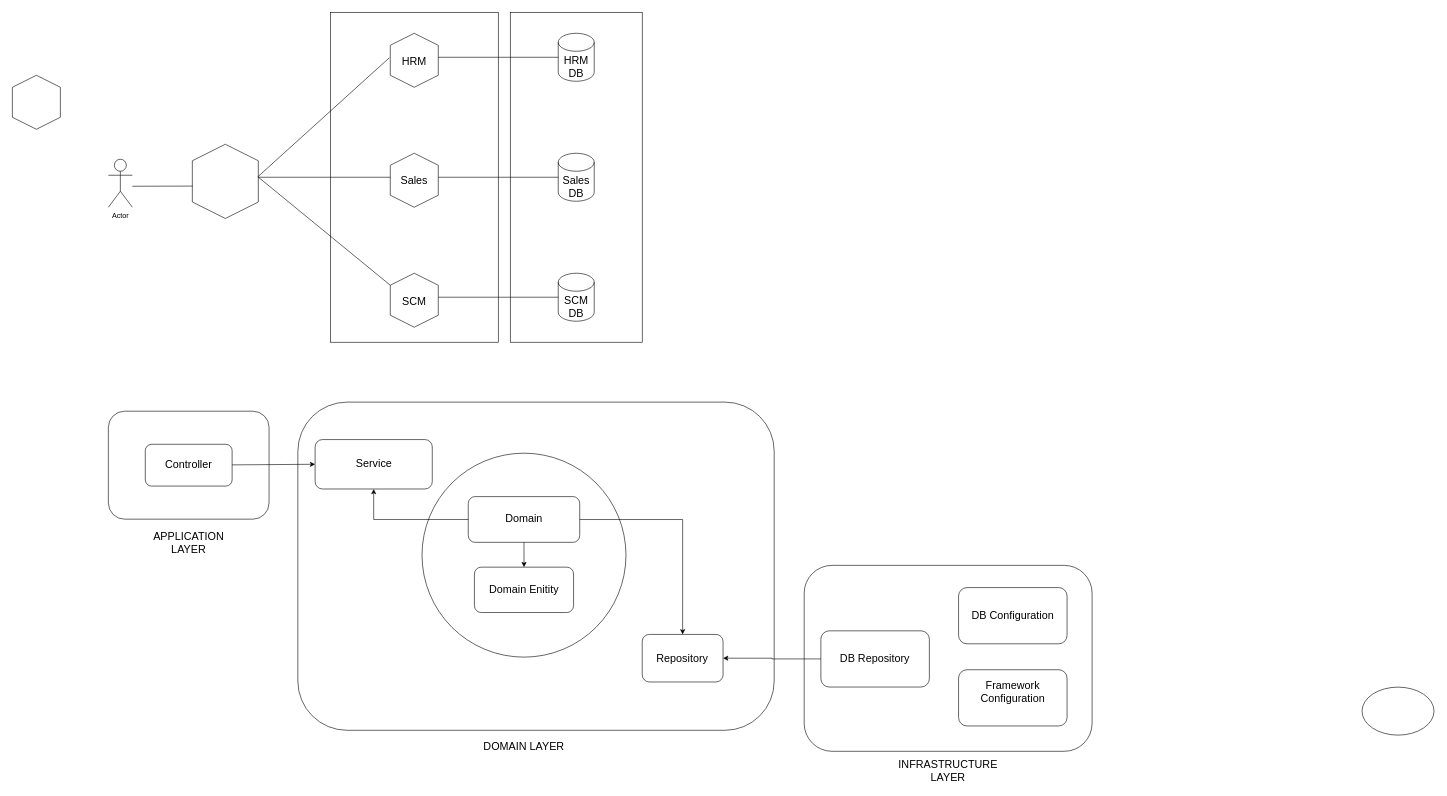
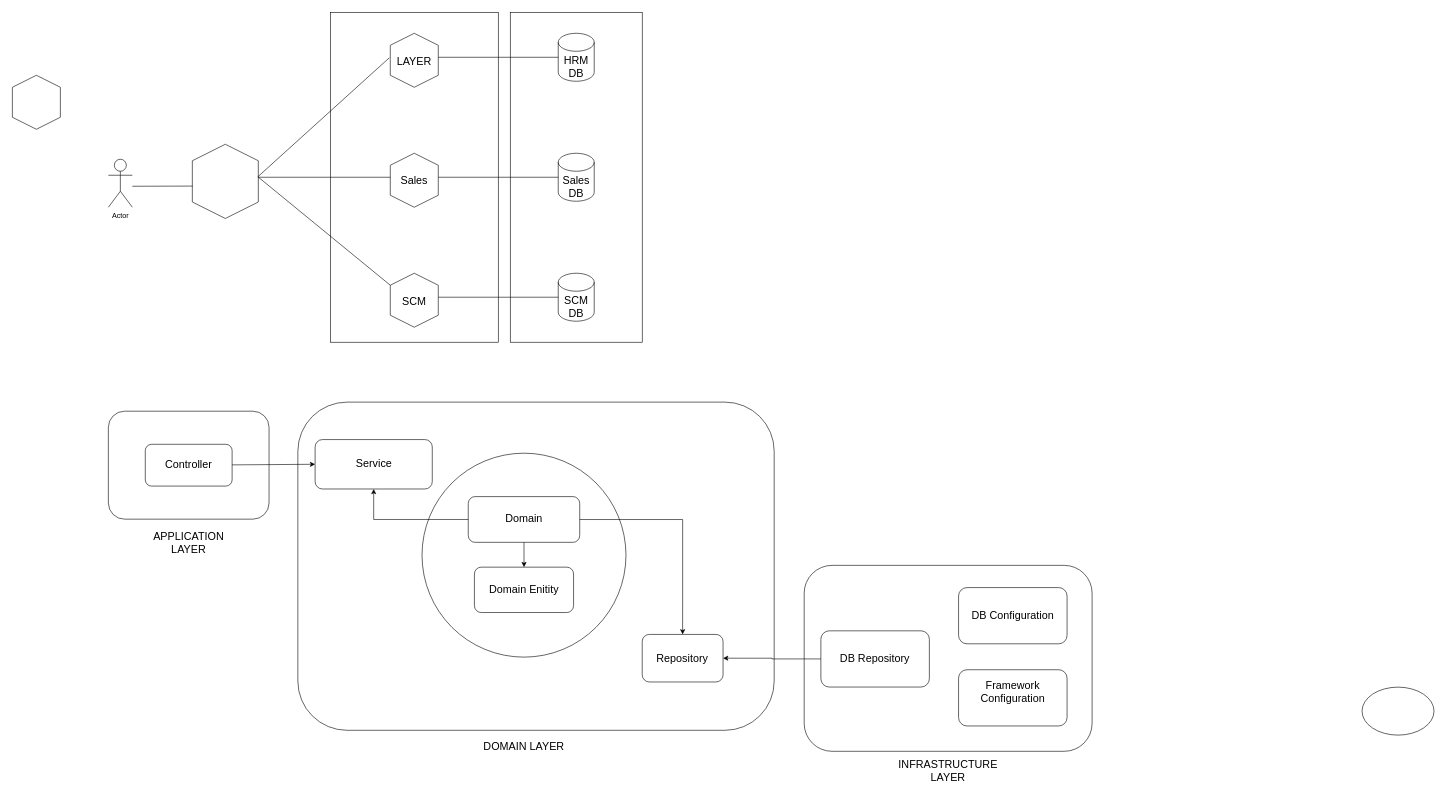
  <mxCell id="0" />
  <mxCell id="1" parent="0" />
  <mxCell id="2" value="" style="rounded=0;whiteSpace=wrap;html=1;" parent="1" vertex="1"><mxGeometry x="850" y="20" width="220" height="550" as="geometry" /></mxCell>
  <mxCell id="3" value="" style="rounded=0;whiteSpace=wrap;html=1;" parent="1" vertex="1"><mxGeometry x="550" y="20" width="280" height="550" as="geometry" /></mxCell>
  <mxCell id="4" value="" style="shape=cylinder3;whiteSpace=wrap;html=1;boundedLbl=1;backgroundOutline=1;size=15;" parent="1" vertex="1"><mxGeometry x="930" y="55" width="60" height="80" as="geometry" /></mxCell>
  <mxCell id="5" value="" style="shape=cylinder3;whiteSpace=wrap;html=1;boundedLbl=1;backgroundOutline=1;size=15;" parent="1" vertex="1"><mxGeometry x="930" y="255" width="60" height="80" as="geometry" /></mxCell>
  <mxCell id="6" value="" style="shape=cylinder3;whiteSpace=wrap;html=1;boundedLbl=1;backgroundOutline=1;size=15;" parent="1" vertex="1"><mxGeometry x="930" y="455" width="60" height="80" as="geometry" /></mxCell>
  <mxCell id="7" value="Actor" style="shape=umlActor;verticalLabelPosition=bottom;verticalAlign=top;html=1;" parent="1" vertex="1"><mxGeometry x="180" y="265" width="40" height="80" as="geometry" /></mxCell>
  <mxCell id="8" value="" style="verticalLabelPosition=bottom;verticalAlign=top;html=1;shape=mxgraph.basic.polygon;polyCoords=[[0,0.3],[0.5,0.1],[1,0.3],[1,0.8],[0.5,1],[0.5,1],[0,0.8],[0,0.3]];polyline=1;fillColor=none;" parent="1" vertex="1"><mxGeometry x="320" y="226.25" width="110" height="137.5" as="geometry" /></mxCell>
  <mxCell id="9" value="" style="verticalLabelPosition=bottom;verticalAlign=top;html=1;shape=mxgraph.basic.polygon;polyCoords=[[0,0.3],[0.5,0.1],[1,0.3],[1,0.8],[0.5,1],[0.5,1],[0,0.8],[0,0.3]];polyline=1;fillColor=none;" parent="1" vertex="1"><mxGeometry x="20" y="115" width="80" height="100" as="geometry" /></mxCell>
  <mxCell id="10" value="" style="verticalLabelPosition=bottom;verticalAlign=top;html=1;shape=mxgraph.basic.polygon;polyCoords=[[0,0.3],[0.5,0.1],[1,0.3],[1,0.8],[0.5,1],[0.5,1],[0,0.8],[0,0.3]];polyline=1;fillColor=none;" parent="1" vertex="1"><mxGeometry x="650" y="45" width="80" height="100" as="geometry" /></mxCell>
  <mxCell id="11" value="" style="verticalLabelPosition=bottom;verticalAlign=top;html=1;shape=mxgraph.basic.polygon;polyCoords=[[0,0.3],[0.5,0.1],[1,0.3],[1,0.8],[0.5,1],[0.5,1],[0,0.8],[0,0.3]];polyline=1;fillColor=none;" parent="1" vertex="1"><mxGeometry x="650" y="245" width="80" height="100" as="geometry" /></mxCell>
  <mxCell id="12" value="" style="verticalLabelPosition=bottom;verticalAlign=top;html=1;shape=mxgraph.basic.polygon;polyCoords=[[0,0.3],[0.5,0.1],[1,0.3],[1,0.8],[0.5,1],[0.5,1],[0,0.8],[0,0.3]];polyline=1;fillColor=none;" parent="1" vertex="1"><mxGeometry x="650" y="445" width="80" height="100" as="geometry" /></mxCell>
  <mxCell id="13" value="" style="endArrow=none;html=1;rounded=0;entryX=0.004;entryY=0.607;entryDx=0;entryDy=0;entryPerimeter=0;" parent="1" target="8" edge="1"><mxGeometry relative="1" as="geometry"><mxPoint x="220" y="310" as="sourcePoint" /><mxPoint x="350" y="295" as="targetPoint" /></mxGeometry></mxCell>
  <mxCell id="14" value="" style="endArrow=none;html=1;rounded=0;" parent="1" source="8" target="11" edge="1"><mxGeometry relative="1" as="geometry"><mxPoint x="450" y="365" as="sourcePoint" /><mxPoint x="350" y="295" as="targetPoint" /></mxGeometry></mxCell>
  <mxCell id="15" value="" style="endArrow=none;html=1;rounded=0;exitX=0.993;exitY=0.494;exitDx=0;exitDy=0;exitPerimeter=0;entryX=-0.021;entryY=0.509;entryDx=0;entryDy=0;entryPerimeter=0;" parent="1" source="8" target="10" edge="1"><mxGeometry relative="1" as="geometry"><mxPoint x="450" y="365" as="sourcePoint" /><mxPoint x="350" y="295" as="targetPoint" /></mxGeometry></mxCell>
  <mxCell id="16" value="" style="endArrow=none;html=1;rounded=0;exitX=0.993;exitY=0.494;exitDx=0;exitDy=0;exitPerimeter=0;" parent="1" source="8" edge="1"><mxGeometry relative="1" as="geometry"><mxPoint x="429.44" y="294.4" as="sourcePoint" /><mxPoint x="650" y="475" as="targetPoint" /></mxGeometry></mxCell>
  <mxCell id="17" value="" style="endArrow=none;html=1;rounded=0;exitX=0;exitY=0.5;exitDx=0;exitDy=0;exitPerimeter=0;" parent="1" source="5" edge="1"><mxGeometry relative="1" as="geometry"><mxPoint x="450" y="365" as="sourcePoint" /><mxPoint x="730" y="295" as="targetPoint" /></mxGeometry></mxCell>
  <mxCell id="18" value="" style="endArrow=none;html=1;rounded=0;exitX=0;exitY=0.5;exitDx=0;exitDy=0;exitPerimeter=0;" parent="1" source="4" target="10" edge="1"><mxGeometry relative="1" as="geometry"><mxPoint x="450" y="365" as="sourcePoint" /><mxPoint x="350" y="295" as="targetPoint" /></mxGeometry></mxCell>
  <mxCell id="19" value="" style="endArrow=none;html=1;rounded=0;exitX=0;exitY=0.5;exitDx=0;exitDy=0;exitPerimeter=0;" parent="1" source="6" edge="1"><mxGeometry relative="1" as="geometry"><mxPoint x="450" y="365" as="sourcePoint" /><mxPoint x="730" y="495" as="targetPoint" /></mxGeometry></mxCell>
  <mxCell id="20" value="" style="group" parent="1" vertex="1" connectable="0"><mxGeometry x="160" y="645" width="1660" height="660" as="geometry" /></mxCell>
  <mxCell id="21" value="" style="rounded=1;whiteSpace=wrap;html=1;" parent="20" vertex="1"><mxGeometry x="20" y="40" width="267.91" height="180" as="geometry" /></mxCell>
  <mxCell id="22" value="" style="rounded=1;whiteSpace=wrap;html=1;" parent="20" vertex="1"><mxGeometry x="335.9" y="24.87" width="794.1" height="547.11" as="geometry" /></mxCell>
  <mxCell id="23" value="" style="rounded=1;whiteSpace=wrap;html=1;" parent="20" vertex="1"><mxGeometry x="81.57" y="95.19" width="144.76" height="69.62" as="geometry" /></mxCell>
  <mxCell id="24" value="" style="rounded=1;whiteSpace=wrap;html=1;" parent="20" vertex="1"><mxGeometry x="364.69" y="87.31" width="195.31" height="82.37" as="geometry" /></mxCell>
  <mxCell id="25" style="edgeStyle=none;rounded=0;orthogonalLoop=1;jettySize=auto;html=1;entryX=0;entryY=0.5;entryDx=0;entryDy=0;" parent="20" source="23" target="24" edge="1"><mxGeometry relative="1" as="geometry" /></mxCell>
  <mxCell id="26" value="" style="rounded=1;whiteSpace=wrap;html=1;" parent="20" vertex="1"><mxGeometry x="910" y="412.14" width="134.76" height="79.28" as="geometry" /></mxCell>
  <mxCell id="27" value="" style="ellipse;whiteSpace=wrap;html=1;aspect=fixed;" parent="20" vertex="1"><mxGeometry x="542.91" y="110" width="340" height="340" as="geometry" /></mxCell>
  <mxCell id="28" value="" style="rounded=1;whiteSpace=wrap;html=1;" parent="20" vertex="1"><mxGeometry x="620" y="182.37" width="185.82" height="76.25" as="geometry" /></mxCell>
  <mxCell id="29" value="" style="rounded=1;whiteSpace=wrap;html=1;" parent="20" vertex="1"><mxGeometry x="630.26" y="300" width="165.29" height="75.62" as="geometry" /></mxCell>
  <mxCell id="30" style="edgeStyle=orthogonalEdgeStyle;rounded=0;orthogonalLoop=1;jettySize=auto;html=1;entryX=0.5;entryY=1;entryDx=0;entryDy=0;exitX=0;exitY=0.5;exitDx=0;exitDy=0;" parent="20" source="28" target="24" edge="1"><mxGeometry relative="1" as="geometry" /></mxCell>
  <mxCell id="31" style="edgeStyle=orthogonalEdgeStyle;rounded=0;orthogonalLoop=1;jettySize=auto;html=1;entryX=0.5;entryY=0;entryDx=0;entryDy=0;" parent="20" source="28" target="26" edge="1"><mxGeometry relative="1" as="geometry" /></mxCell>
  <mxCell id="32" style="edgeStyle=orthogonalEdgeStyle;rounded=0;orthogonalLoop=1;jettySize=auto;html=1;exitX=0.5;exitY=1;exitDx=0;exitDy=0;" parent="20" source="28" target="29" edge="1"><mxGeometry relative="1" as="geometry" /></mxCell>
  <mxCell id="33" value="APPLICATION&lt;br&gt;LAYER" style="text;html=1;strokeColor=none;fillColor=none;align=center;verticalAlign=middle;whiteSpace=wrap;rounded=0;strokeWidth=1;fontSize=18;" parent="20" vertex="1"><mxGeometry x="73.96" y="240" width="160" height="40" as="geometry" /></mxCell>
  <mxCell id="34" value="Controller" style="text;html=1;strokeColor=none;fillColor=none;align=center;verticalAlign=middle;whiteSpace=wrap;rounded=0;strokeWidth=1;fontSize=18;" parent="20" vertex="1"><mxGeometry x="100.94" y="107.41" width="106.05" height="45.19" as="geometry" /></mxCell>
  <mxCell id="35" value="Service" style="text;html=1;strokeColor=none;fillColor=none;align=center;verticalAlign=middle;whiteSpace=wrap;rounded=0;strokeWidth=1;fontSize=18;" parent="20" vertex="1"><mxGeometry x="410" y="105.9" width="106.05" height="45.19" as="geometry" /></mxCell>
  <mxCell id="36" value="Domain" style="text;html=1;strokeColor=none;fillColor=none;align=center;verticalAlign=middle;whiteSpace=wrap;rounded=0;strokeWidth=1;fontSize=18;" parent="20" vertex="1"><mxGeometry x="659.88" y="197.9" width="106.05" height="45.19" as="geometry" /></mxCell>
  <mxCell id="37" value="Domain Enitity" style="text;html=1;strokeColor=none;fillColor=none;align=center;verticalAlign=middle;whiteSpace=wrap;rounded=0;strokeWidth=1;fontSize=18;" parent="20" vertex="1"><mxGeometry x="652.85" y="312.21" width="120.12" height="51.19" as="geometry" /></mxCell>
  <mxCell id="38" value="Repository" style="text;html=1;strokeColor=none;fillColor=none;align=center;verticalAlign=middle;whiteSpace=wrap;rounded=0;strokeWidth=1;fontSize=18;" parent="20" vertex="1"><mxGeometry x="917.32" y="426.18" width="120.12" height="51.19" as="geometry" /></mxCell>
  <mxCell id="39" value="DOMAIN LAYER" style="text;html=1;strokeColor=none;fillColor=none;align=center;verticalAlign=middle;whiteSpace=wrap;rounded=0;strokeWidth=1;fontSize=18;" parent="20" vertex="1"><mxGeometry x="632.91" y="580" width="160" height="40" as="geometry" /></mxCell>
  <mxCell id="40" value="" style="group" parent="20" vertex="1" connectable="0"><mxGeometry x="1180" y="298" width="480" height="310" as="geometry" /></mxCell>
  <mxCell id="41" value="" style="rounded=1;whiteSpace=wrap;html=1;" parent="40" vertex="1"><mxGeometry y="-1" width="480.0" height="310" as="geometry" /></mxCell>
  <mxCell id="42" value="" style="rounded=1;whiteSpace=wrap;html=1;" parent="40" vertex="1"><mxGeometry x="257.391" y="36.047" width="180.87" height="93.721" as="geometry" /></mxCell>
  <mxCell id="43" value="" style="rounded=1;whiteSpace=wrap;html=1;" parent="40" vertex="1"><mxGeometry x="27.826" y="108.14" width="180.87" height="93.721" as="geometry" /></mxCell>
  <mxCell id="44" value="" style="rounded=1;whiteSpace=wrap;html=1;" parent="40" vertex="1"><mxGeometry x="257.391" y="173.023" width="180.87" height="93.721" as="geometry" /></mxCell>
  <mxCell id="45" value="DB Repository" style="text;html=1;strokeColor=none;fillColor=none;align=center;verticalAlign=middle;whiteSpace=wrap;rounded=0;strokeWidth=1;fontSize=18;" parent="40" vertex="1"><mxGeometry x="58.2" y="128.4" width="120.12" height="51.19" as="geometry" /></mxCell>
  <mxCell id="46" value="DB Configuration" style="text;html=1;strokeColor=none;fillColor=none;align=center;verticalAlign=middle;whiteSpace=wrap;rounded=0;strokeWidth=1;fontSize=18;" parent="40" vertex="1"><mxGeometry x="276.71" y="57.31" width="142.23" height="51.19" as="geometry" /></mxCell>
  <mxCell id="47" value="Framework Configuration" style="text;html=1;strokeColor=none;fillColor=none;align=center;verticalAlign=middle;whiteSpace=wrap;rounded=0;strokeWidth=1;fontSize=18;" parent="40" vertex="1"><mxGeometry x="276.71" y="184.29" width="142.23" height="51.19" as="geometry" /></mxCell>
  <mxCell id="48" value="INFRASTRUCTURE&lt;br&gt;LAYER" style="text;html=1;strokeColor=none;fillColor=none;align=center;verticalAlign=middle;whiteSpace=wrap;rounded=0;strokeWidth=1;fontSize=18;" parent="20" vertex="1"><mxGeometry x="1340" y="620" width="160" height="40" as="geometry" /></mxCell>
  <mxCell id="49" style="edgeStyle=orthogonalEdgeStyle;rounded=0;orthogonalLoop=1;jettySize=auto;html=1;entryX=1;entryY=0.5;entryDx=0;entryDy=0;exitX=0;exitY=0.5;exitDx=0;exitDy=0;" parent="20" source="43" target="26" edge="1"><mxGeometry relative="1" as="geometry" /></mxCell>
- <mxCell id="50" value="HRM" style="text;html=1;strokeColor=none;fillColor=none;align=center;verticalAlign=middle;whiteSpace=wrap;rounded=0;strokeWidth=1;fontSize=18;" parent="1" vertex="1"><mxGeometry x="657" y="79" width="66" height="45.19" as="geometry" /></mxCell>
+ <mxCell id="50" value="LAYER" style="text;html=1;strokeColor=none;fillColor=none;align=center;verticalAlign=middle;whiteSpace=wrap;rounded=0;strokeWidth=1;fontSize=18;" parent="1" vertex="1"><mxGeometry x="657" y="79" width="66" height="45.19" as="geometry" /></mxCell>
  <mxCell id="51" value="Sales" style="text;html=1;strokeColor=none;fillColor=none;align=center;verticalAlign=middle;whiteSpace=wrap;rounded=0;strokeWidth=1;fontSize=18;" parent="1" vertex="1"><mxGeometry x="657" y="278.41" width="66" height="45.19" as="geometry" /></mxCell>
  <mxCell id="52" value="SCM" style="text;html=1;strokeColor=none;fillColor=none;align=center;verticalAlign=middle;whiteSpace=wrap;rounded=0;strokeWidth=1;fontSize=18;" parent="1" vertex="1"><mxGeometry x="657" y="479" width="66" height="45.19" as="geometry" /></mxCell>
  <mxCell id="53" value="HRM&lt;br&gt;DB" style="text;html=1;strokeColor=none;fillColor=none;align=center;verticalAlign=middle;whiteSpace=wrap;rounded=0;strokeWidth=1;fontSize=18;" parent="1" vertex="1"><mxGeometry x="927" y="89.81" width="66" height="45.19" as="geometry" /></mxCell>
  <mxCell id="54" value="Sales&lt;br&gt;DB" style="text;html=1;strokeColor=none;fillColor=none;align=center;verticalAlign=middle;whiteSpace=wrap;rounded=0;strokeWidth=1;fontSize=18;" parent="1" vertex="1"><mxGeometry x="927" y="289.81" width="66" height="45.19" as="geometry" /></mxCell>
  <mxCell id="55" value="SCM&lt;br&gt;DB" style="text;html=1;strokeColor=none;fillColor=none;align=center;verticalAlign=middle;whiteSpace=wrap;rounded=0;strokeWidth=1;fontSize=18;" parent="1" vertex="1"><mxGeometry x="927" y="489.81" width="66" height="45.19" as="geometry" /></mxCell>
  <mxCell id="56" value="" style="ellipse;whiteSpace=wrap;html=1;" vertex="1" parent="1"><mxGeometry x="2270" y="1145" width="120" height="80" as="geometry" /></mxCell>
